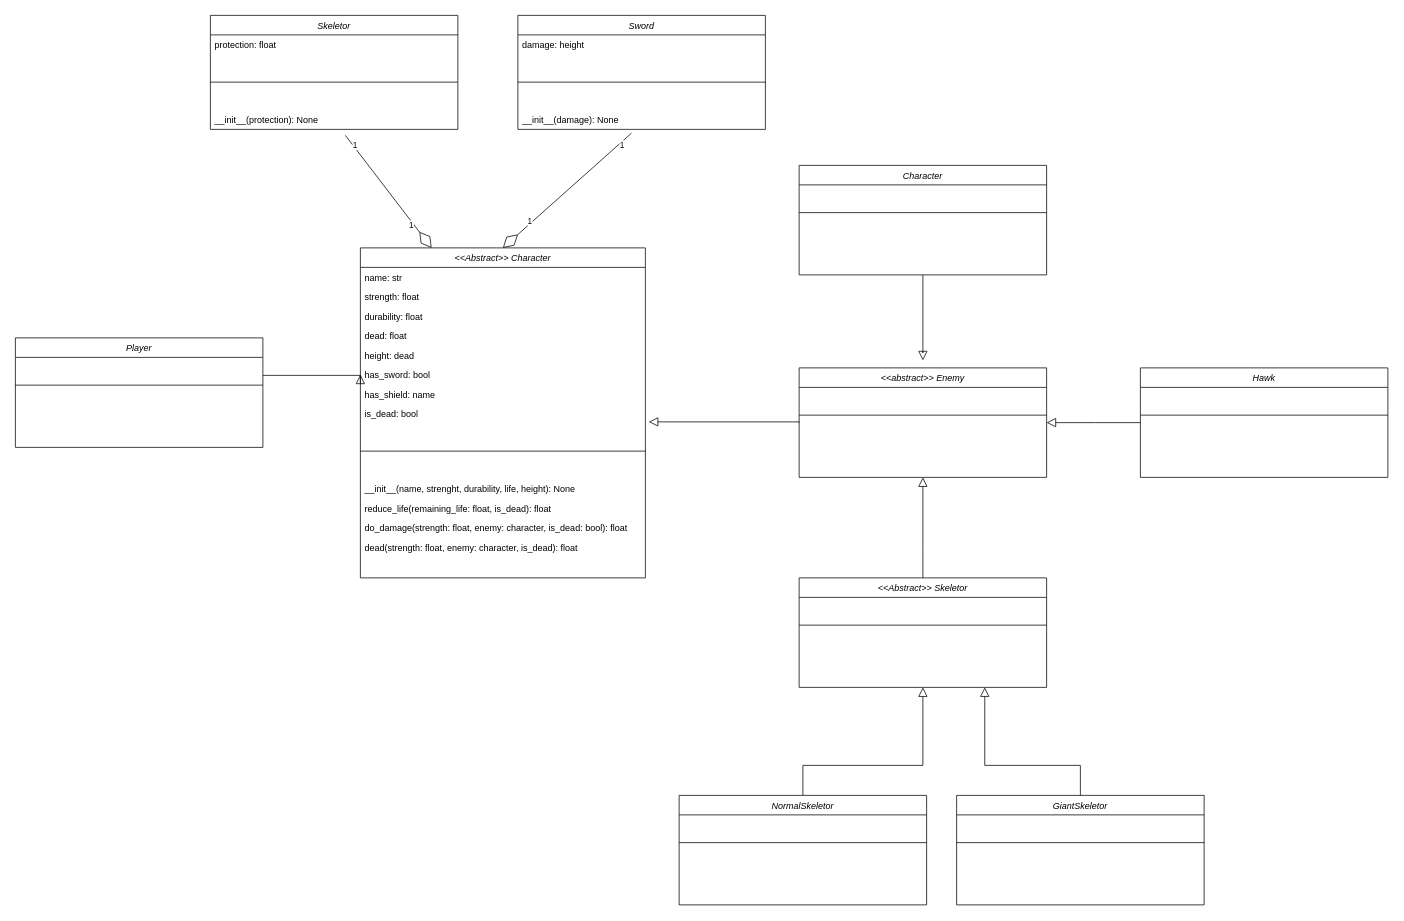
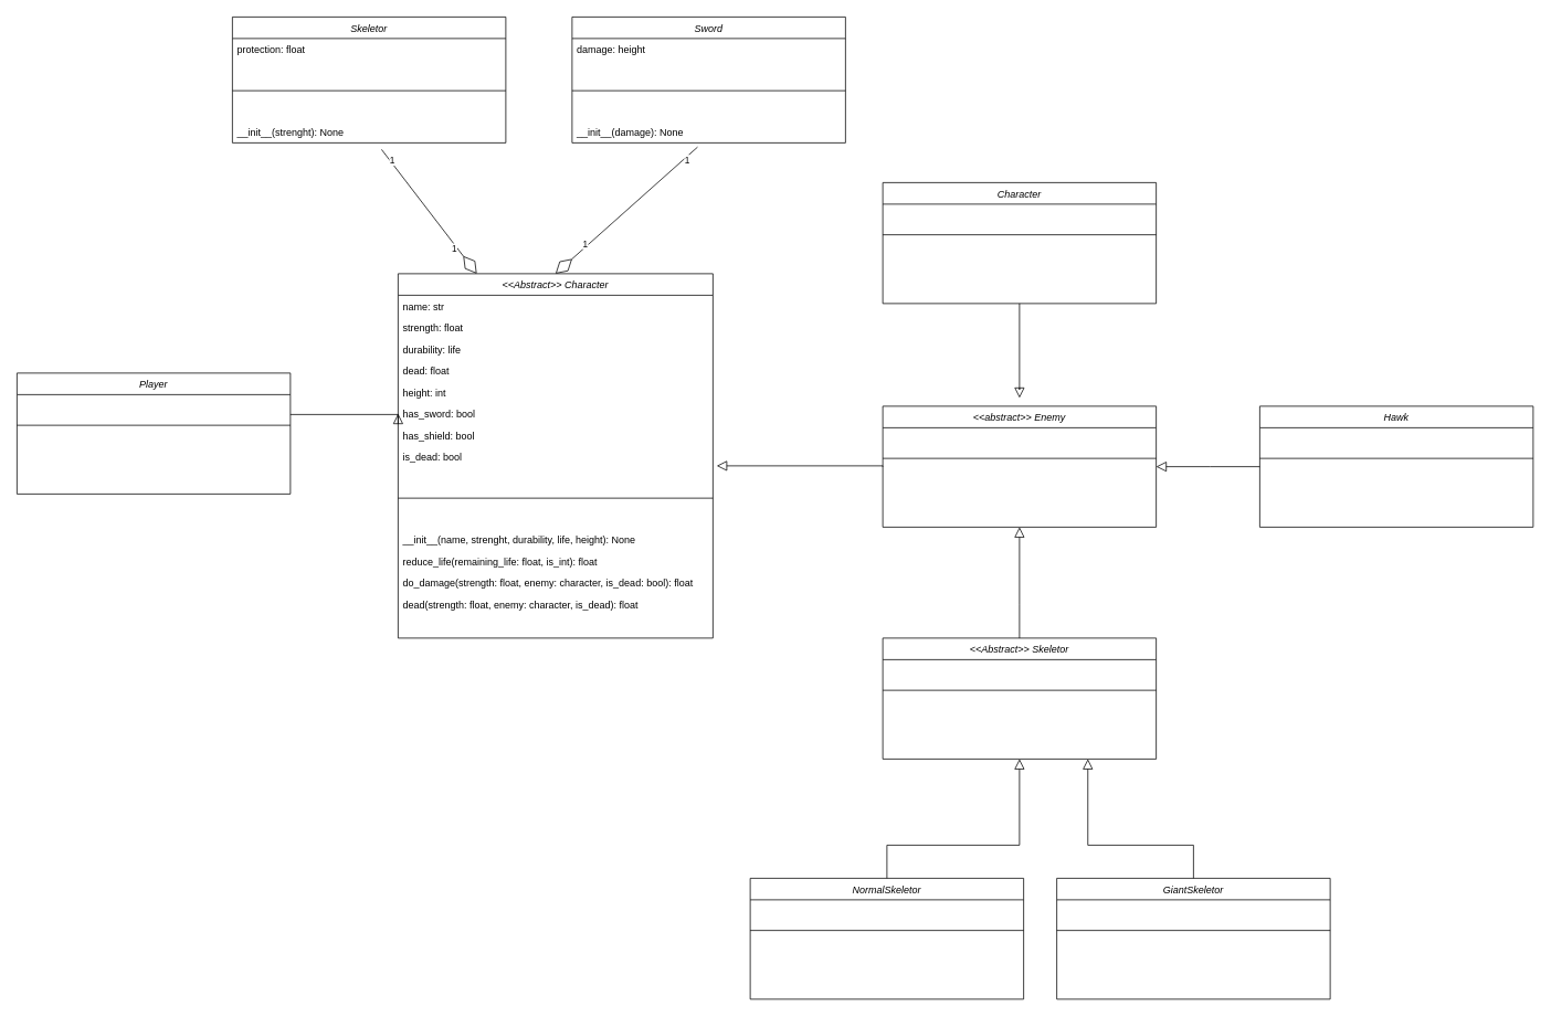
  <mxCell id="0" />
  <mxCell id="1" parent="0" />
  <mxCell id="2" value="&lt;&lt;Abstract&gt;&gt; Character" style="swimlane;fontStyle=2;align=center;verticalAlign=top;childLayout=stackLayout;horizontal=1;startSize=26;horizontalStack=0;resizeParent=1;resizeLast=0;collapsible=1;marginBottom=0;rounded=0;shadow=0;strokeWidth=1;" parent="1" vertex="1"><mxGeometry x="480" y="330" width="380" height="440" as="geometry"><mxRectangle x="220" y="120" width="160" height="26" as="alternateBounds" /></mxGeometry></mxCell>
  <mxCell id="3" value="name: str" style="text;align=left;verticalAlign=top;spacingLeft=4;spacingRight=4;overflow=hidden;rotatable=0;points=[[0,0.5],[1,0.5]];portConstraint=eastwest;" parent="2" vertex="1"><mxGeometry y="26" width="380" height="26" as="geometry" /></mxCell>
  <mxCell id="4" value="strength: float" style="text;align=left;verticalAlign=top;spacingLeft=4;spacingRight=4;overflow=hidden;rotatable=0;points=[[0,0.5],[1,0.5]];portConstraint=eastwest;rounded=0;shadow=0;html=0;" parent="2" vertex="1"><mxGeometry y="52" width="380" height="26" as="geometry" /></mxCell>
- <mxCell id="5" value="durability: float" style="text;align=left;verticalAlign=top;spacingLeft=4;spacingRight=4;overflow=hidden;rotatable=0;points=[[0,0.5],[1,0.5]];portConstraint=eastwest;rounded=0;shadow=0;html=0;" parent="2" vertex="1"><mxGeometry y="78" width="380" height="26" as="geometry" /></mxCell>
+ <mxCell id="5" value="durability: life" style="text;align=left;verticalAlign=top;spacingLeft=4;spacingRight=4;overflow=hidden;rotatable=0;points=[[0,0.5],[1,0.5]];portConstraint=eastwest;rounded=0;shadow=0;html=0;" parent="2" vertex="1"><mxGeometry y="78" width="380" height="26" as="geometry" /></mxCell>
  <mxCell id="6" value="dead: float" style="text;align=left;verticalAlign=top;spacingLeft=4;spacingRight=4;overflow=hidden;rotatable=0;points=[[0,0.5],[1,0.5]];portConstraint=eastwest;rounded=0;shadow=0;html=0;" vertex="1" parent="2"><mxGeometry y="104" width="380" height="26" as="geometry" /></mxCell>
- <mxCell id="7" value="height: dead" style="text;align=left;verticalAlign=top;spacingLeft=4;spacingRight=4;overflow=hidden;rotatable=0;points=[[0,0.5],[1,0.5]];portConstraint=eastwest;rounded=0;shadow=0;html=0;" vertex="1" parent="2"><mxGeometry y="130" width="380" height="26" as="geometry" /></mxCell>
+ <mxCell id="7" value="height: int" style="text;align=left;verticalAlign=top;spacingLeft=4;spacingRight=4;overflow=hidden;rotatable=0;points=[[0,0.5],[1,0.5]];portConstraint=eastwest;rounded=0;shadow=0;html=0;" vertex="1" parent="2"><mxGeometry y="130" width="380" height="26" as="geometry" /></mxCell>
  <mxCell id="8" value="has_sword: bool" style="text;align=left;verticalAlign=top;spacingLeft=4;spacingRight=4;overflow=hidden;rotatable=0;points=[[0,0.5],[1,0.5]];portConstraint=eastwest;rounded=0;shadow=0;html=0;" vertex="1" parent="2"><mxGeometry y="156" width="380" height="26" as="geometry" /></mxCell>
- <mxCell id="9" value="has_shield: name" style="text;align=left;verticalAlign=top;spacingLeft=4;spacingRight=4;overflow=hidden;rotatable=0;points=[[0,0.5],[1,0.5]];portConstraint=eastwest;rounded=0;shadow=0;html=0;" vertex="1" parent="2"><mxGeometry y="182" width="380" height="26" as="geometry" /></mxCell>
+ <mxCell id="9" value="has_shield: bool" style="text;align=left;verticalAlign=top;spacingLeft=4;spacingRight=4;overflow=hidden;rotatable=0;points=[[0,0.5],[1,0.5]];portConstraint=eastwest;rounded=0;shadow=0;html=0;" vertex="1" parent="2"><mxGeometry y="182" width="380" height="26" as="geometry" /></mxCell>
  <mxCell id="10" value="is_dead: bool" style="text;align=left;verticalAlign=top;spacingLeft=4;spacingRight=4;overflow=hidden;rotatable=0;points=[[0,0.5],[1,0.5]];portConstraint=eastwest;rounded=0;shadow=0;html=0;" vertex="1" parent="2"><mxGeometry y="208" width="380" height="26" as="geometry" /></mxCell>
  <mxCell id="11" value="" style="line;html=1;strokeWidth=1;align=left;verticalAlign=middle;spacingTop=-1;spacingLeft=3;spacingRight=3;rotatable=0;labelPosition=right;points=[];portConstraint=eastwest;" parent="2" vertex="1"><mxGeometry y="234" width="380" height="74" as="geometry" /></mxCell>
  <mxCell id="12" value="__init__(name, strenght, durability, life, height): None" style="text;align=left;verticalAlign=top;spacingLeft=4;spacingRight=4;overflow=hidden;rotatable=0;points=[[0,0.5],[1,0.5]];portConstraint=eastwest;rounded=0;shadow=0;html=0;" vertex="1" parent="2"><mxGeometry y="308" width="380" height="26" as="geometry" /></mxCell>
- <mxCell id="13" value="reduce_life(remaining_life: float, is_dead): float" style="text;align=left;verticalAlign=top;spacingLeft=4;spacingRight=4;overflow=hidden;rotatable=0;points=[[0,0.5],[1,0.5]];portConstraint=eastwest;rounded=0;shadow=0;html=0;" vertex="1" parent="2"><mxGeometry y="334" width="380" height="26" as="geometry" /></mxCell>
+ <mxCell id="13" value="reduce_life(remaining_life: float, is_int): float" style="text;align=left;verticalAlign=top;spacingLeft=4;spacingRight=4;overflow=hidden;rotatable=0;points=[[0,0.5],[1,0.5]];portConstraint=eastwest;rounded=0;shadow=0;html=0;" vertex="1" parent="2"><mxGeometry y="334" width="380" height="26" as="geometry" /></mxCell>
  <mxCell id="14" value="do_damage(strength: float, enemy: character, is_dead: bool): float" style="text;align=left;verticalAlign=top;spacingLeft=4;spacingRight=4;overflow=hidden;rotatable=0;points=[[0,0.5],[1,0.5]];portConstraint=eastwest;rounded=0;shadow=0;html=0;" vertex="1" parent="2"><mxGeometry y="360" width="380" height="26" as="geometry" /></mxCell>
  <mxCell id="15" value="dead(strength: float, enemy: character, is_dead): float" style="text;align=left;verticalAlign=top;spacingLeft=4;spacingRight=4;overflow=hidden;rotatable=0;points=[[0,0.5],[1,0.5]];portConstraint=eastwest;rounded=0;shadow=0;html=0;" vertex="1" parent="2"><mxGeometry y="386" width="380" height="26" as="geometry" /></mxCell>
  <mxCell id="16" value="&lt;&lt;Abstract&gt;&gt; Skeletor" style="swimlane;fontStyle=2;align=center;verticalAlign=top;childLayout=stackLayout;horizontal=1;startSize=26;horizontalStack=0;resizeParent=1;resizeLast=0;collapsible=1;marginBottom=0;rounded=0;shadow=0;strokeWidth=1;" vertex="1" parent="1"><mxGeometry x="1065" y="770" width="330" height="146" as="geometry"><mxRectangle x="220" y="120" width="160" height="26" as="alternateBounds" /></mxGeometry></mxCell>
  <mxCell id="17" value="" style="line;html=1;strokeWidth=1;align=left;verticalAlign=middle;spacingTop=-1;spacingLeft=3;spacingRight=3;rotatable=0;labelPosition=right;points=[];portConstraint=eastwest;" vertex="1" parent="16"><mxGeometry y="26" width="330" height="74" as="geometry" /></mxCell>
  <mxCell id="18" value="" style="endArrow=block;endSize=10;endFill=0;shadow=0;strokeWidth=1;rounded=0;edgeStyle=elbowEdgeStyle;elbow=vertical;exitX=0;exitY=0.5;exitDx=0;exitDy=0;entryX=1.012;entryY=0.911;entryDx=0;entryDy=0;entryPerimeter=0;" edge="1" parent="1" source="36" target="10"><mxGeometry width="160" relative="1" as="geometry"><mxPoint x="1010" y="503" as="sourcePoint" /><mxPoint x="860" y="530" as="targetPoint" /></mxGeometry></mxCell>
  <mxCell id="19" value="NormalSkeletor" style="swimlane;fontStyle=2;align=center;verticalAlign=top;childLayout=stackLayout;horizontal=1;startSize=26;horizontalStack=0;resizeParent=1;resizeLast=0;collapsible=1;marginBottom=0;rounded=0;shadow=0;strokeWidth=1;" vertex="1" parent="1"><mxGeometry x="905" y="1060" width="330" height="146" as="geometry"><mxRectangle x="220" y="120" width="160" height="26" as="alternateBounds" /></mxGeometry></mxCell>
  <mxCell id="20" value="" style="line;html=1;strokeWidth=1;align=left;verticalAlign=middle;spacingTop=-1;spacingLeft=3;spacingRight=3;rotatable=0;labelPosition=right;points=[];portConstraint=eastwest;" vertex="1" parent="19"><mxGeometry y="26" width="330" height="74" as="geometry" /></mxCell>
  <mxCell id="21" value="GiantSkeletor" style="swimlane;fontStyle=2;align=center;verticalAlign=top;childLayout=stackLayout;horizontal=1;startSize=26;horizontalStack=0;resizeParent=1;resizeLast=0;collapsible=1;marginBottom=0;rounded=0;shadow=0;strokeWidth=1;" vertex="1" parent="1"><mxGeometry x="1275" y="1060" width="330" height="146" as="geometry"><mxRectangle x="220" y="120" width="160" height="26" as="alternateBounds" /></mxGeometry></mxCell>
  <mxCell id="22" value="" style="line;html=1;strokeWidth=1;align=left;verticalAlign=middle;spacingTop=-1;spacingLeft=3;spacingRight=3;rotatable=0;labelPosition=right;points=[];portConstraint=eastwest;" vertex="1" parent="21"><mxGeometry y="26" width="330" height="74" as="geometry" /></mxCell>
  <mxCell id="23" value="" style="endArrow=block;endSize=10;endFill=0;shadow=0;strokeWidth=1;rounded=0;edgeStyle=elbowEdgeStyle;elbow=vertical;entryX=0.5;entryY=1;entryDx=0;entryDy=0;exitX=0.5;exitY=0;exitDx=0;exitDy=0;" edge="1" parent="1" source="19" target="16"><mxGeometry width="160" relative="1" as="geometry"><mxPoint x="1140" y="1000" as="sourcePoint" /><mxPoint x="1000" y="1000" as="targetPoint" /><Array as="points"><mxPoint x="1025" y="1020" /></Array></mxGeometry></mxCell>
  <mxCell id="24" value="" style="endArrow=block;endSize=10;endFill=0;shadow=0;strokeWidth=1;rounded=0;edgeStyle=elbowEdgeStyle;elbow=vertical;exitX=0.5;exitY=0;exitDx=0;exitDy=0;entryX=0.75;entryY=1;entryDx=0;entryDy=0;" edge="1" parent="1" source="21" target="16"><mxGeometry width="160" relative="1" as="geometry"><mxPoint x="1355" y="1000.19" as="sourcePoint" /><mxPoint x="1105" y="930" as="targetPoint" /><Array as="points"><mxPoint x="1285" y="1020" /><mxPoint x="1195" y="940" /></Array></mxGeometry></mxCell>
  <mxCell id="25" value="Player" style="swimlane;fontStyle=2;align=center;verticalAlign=top;childLayout=stackLayout;horizontal=1;startSize=26;horizontalStack=0;resizeParent=1;resizeLast=0;collapsible=1;marginBottom=0;rounded=0;shadow=0;strokeWidth=1;" vertex="1" parent="1"><mxGeometry x="20" y="450" width="330" height="146" as="geometry"><mxRectangle x="220" y="120" width="160" height="26" as="alternateBounds" /></mxGeometry></mxCell>
  <mxCell id="26" value="" style="line;html=1;strokeWidth=1;align=left;verticalAlign=middle;spacingTop=-1;spacingLeft=3;spacingRight=3;rotatable=0;labelPosition=right;points=[];portConstraint=eastwest;" vertex="1" parent="25"><mxGeometry y="26" width="330" height="74" as="geometry" /></mxCell>
  <mxCell id="27" value="" style="endArrow=block;endSize=10;endFill=0;shadow=0;strokeWidth=1;rounded=0;edgeStyle=elbowEdgeStyle;elbow=vertical;entryX=0;entryY=0.5;entryDx=0;entryDy=0;" edge="1" parent="1" target="8"><mxGeometry width="160" relative="1" as="geometry"><mxPoint x="350" y="500" as="sourcePoint" /><mxPoint x="870" y="512.71" as="targetPoint" /></mxGeometry></mxCell>
  <mxCell id="28" value="Sword" style="swimlane;fontStyle=2;align=center;verticalAlign=top;childLayout=stackLayout;horizontal=1;startSize=26;horizontalStack=0;resizeParent=1;resizeLast=0;collapsible=1;marginBottom=0;rounded=0;shadow=0;strokeWidth=1;" vertex="1" parent="1"><mxGeometry x="690" y="20" width="330" height="152" as="geometry"><mxRectangle x="220" y="120" width="160" height="26" as="alternateBounds" /></mxGeometry></mxCell>
  <mxCell id="29" value="damage: height" style="text;align=left;verticalAlign=top;spacingLeft=4;spacingRight=4;overflow=hidden;rotatable=0;points=[[0,0.5],[1,0.5]];portConstraint=eastwest;" vertex="1" parent="28"><mxGeometry y="26" width="330" height="26" as="geometry" /></mxCell>
  <mxCell id="30" value="" style="line;html=1;strokeWidth=1;align=left;verticalAlign=middle;spacingTop=-1;spacingLeft=3;spacingRight=3;rotatable=0;labelPosition=right;points=[];portConstraint=eastwest;" vertex="1" parent="28"><mxGeometry y="52" width="330" height="74" as="geometry" /></mxCell>
  <mxCell id="31" value="__init__(damage): None" style="text;align=left;verticalAlign=top;spacingLeft=4;spacingRight=4;overflow=hidden;rotatable=0;points=[[0,0.5],[1,0.5]];portConstraint=eastwest;rounded=0;shadow=0;html=0;" vertex="1" parent="28"><mxGeometry y="126" width="330" height="26" as="geometry" /></mxCell>
  <mxCell id="32" value="Skeletor" style="swimlane;fontStyle=2;align=center;verticalAlign=top;childLayout=stackLayout;horizontal=1;startSize=26;horizontalStack=0;resizeParent=1;resizeLast=0;collapsible=1;marginBottom=0;rounded=0;shadow=0;strokeWidth=1;" vertex="1" parent="1"><mxGeometry x="280" y="20" width="330" height="152" as="geometry"><mxRectangle x="220" y="120" width="160" height="26" as="alternateBounds" /></mxGeometry></mxCell>
  <mxCell id="33" value="protection: float" style="text;align=left;verticalAlign=top;spacingLeft=4;spacingRight=4;overflow=hidden;rotatable=0;points=[[0,0.5],[1,0.5]];portConstraint=eastwest;" vertex="1" parent="32"><mxGeometry y="26" width="330" height="26" as="geometry" /></mxCell>
  <mxCell id="34" value="" style="line;html=1;strokeWidth=1;align=left;verticalAlign=middle;spacingTop=-1;spacingLeft=3;spacingRight=3;rotatable=0;labelPosition=right;points=[];portConstraint=eastwest;" vertex="1" parent="32"><mxGeometry y="52" width="330" height="74" as="geometry" /></mxCell>
- <mxCell id="35" value="__init__(protection): None" style="text;align=left;verticalAlign=top;spacingLeft=4;spacingRight=4;overflow=hidden;rotatable=0;points=[[0,0.5],[1,0.5]];portConstraint=eastwest;rounded=0;shadow=0;html=0;" vertex="1" parent="32"><mxGeometry y="126" width="330" height="26" as="geometry" /></mxCell>
+ <mxCell id="35" value="__init__(strenght): None" style="text;align=left;verticalAlign=top;spacingLeft=4;spacingRight=4;overflow=hidden;rotatable=0;points=[[0,0.5],[1,0.5]];portConstraint=eastwest;rounded=0;shadow=0;html=0;" vertex="1" parent="32"><mxGeometry y="126" width="330" height="26" as="geometry" /></mxCell>
  <mxCell id="36" value="&lt;&lt;abstract&gt;&gt; Enemy" style="swimlane;fontStyle=2;align=center;verticalAlign=top;childLayout=stackLayout;horizontal=1;startSize=26;horizontalStack=0;resizeParent=1;resizeLast=0;collapsible=1;marginBottom=0;rounded=0;shadow=0;strokeWidth=1;" vertex="1" parent="1"><mxGeometry x="1065" y="490" width="330" height="146" as="geometry"><mxRectangle x="220" y="120" width="160" height="26" as="alternateBounds" /></mxGeometry></mxCell>
  <mxCell id="37" value="" style="line;html=1;strokeWidth=1;align=left;verticalAlign=middle;spacingTop=-1;spacingLeft=3;spacingRight=3;rotatable=0;labelPosition=right;points=[];portConstraint=eastwest;" vertex="1" parent="36"><mxGeometry y="26" width="330" height="74" as="geometry" /></mxCell>
  <mxCell id="38" value="Hawk" style="swimlane;fontStyle=2;align=center;verticalAlign=top;childLayout=stackLayout;horizontal=1;startSize=26;horizontalStack=0;resizeParent=1;resizeLast=0;collapsible=1;marginBottom=0;rounded=0;shadow=0;strokeWidth=1;" vertex="1" parent="1"><mxGeometry x="1520" y="490" width="330" height="146" as="geometry"><mxRectangle x="220" y="120" width="160" height="26" as="alternateBounds" /></mxGeometry></mxCell>
  <mxCell id="39" value="" style="line;html=1;strokeWidth=1;align=left;verticalAlign=middle;spacingTop=-1;spacingLeft=3;spacingRight=3;rotatable=0;labelPosition=right;points=[];portConstraint=eastwest;" vertex="1" parent="38"><mxGeometry y="26" width="330" height="74" as="geometry" /></mxCell>
  <mxCell id="40" value="" style="endArrow=block;endSize=10;endFill=0;shadow=0;strokeWidth=1;rounded=0;edgeStyle=elbowEdgeStyle;elbow=vertical;entryX=0.5;entryY=1;entryDx=0;entryDy=0;exitX=0.5;exitY=0;exitDx=0;exitDy=0;" edge="1" parent="1" source="16" target="36"><mxGeometry width="160" relative="1" as="geometry"><mxPoint x="1500" y="1030" as="sourcePoint" /><mxPoint x="1333" y="936" as="targetPoint" /><Array as="points"><mxPoint x="1310" y="730" /><mxPoint x="1305" y="1040" /><mxPoint x="1215" y="960" /></Array></mxGeometry></mxCell>
  <mxCell id="41" value="" style="endArrow=block;endSize=10;endFill=0;shadow=0;strokeWidth=1;rounded=0;edgeStyle=elbowEdgeStyle;elbow=vertical;entryX=1;entryY=0.5;entryDx=0;entryDy=0;exitX=0;exitY=0.5;exitDx=0;exitDy=0;" edge="1" parent="1" source="38" target="36"><mxGeometry width="160" relative="1" as="geometry"><mxPoint x="1240" y="780" as="sourcePoint" /><mxPoint x="1240" y="646" as="targetPoint" /><Array as="points"><mxPoint x="1460" y="563" /><mxPoint x="1315" y="1050" /><mxPoint x="1225" y="970" /></Array></mxGeometry></mxCell>
  <mxCell id="42" value="" style="endArrow=diamondThin;endFill=0;endSize=24;html=1;rounded=0;entryX=0.25;entryY=0;entryDx=0;entryDy=0;" edge="1" parent="1" target="2"><mxGeometry width="160" relative="1" as="geometry"><mxPoint x="460" y="180" as="sourcePoint" /><mxPoint x="370" as="targetPoint" y="240" /></mxGeometry></mxCell>
  <mxCell id="43" value="1" style="edgeLabel;html=1;align=center;verticalAlign=middle;resizable=0;points=[];" vertex="1" connectable="0" parent="42"><mxGeometry x="-0.816" y="2" relative="1" as="geometry"><mxPoint x="1" as="offset" /></mxGeometry></mxCell>
  <mxCell id="44" value="1" style="edgeLabel;html=1;align=center;verticalAlign=middle;resizable=0;points=[];" vertex="1" connectable="0" parent="42"><mxGeometry x="0.561" y="-3" relative="1" as="geometry"><mxPoint as="offset" /></mxGeometry></mxCell>
  <mxCell id="45" value="" style="endArrow=diamondThin;endFill=0;endSize=24;html=1;rounded=0;entryX=0.5;entryY=0;entryDx=0;entryDy=0;exitX=0.459;exitY=1.195;exitDx=0;exitDy=0;exitPerimeter=0;" edge="1" parent="1" source="31" target="2"><mxGeometry width="160" relative="1" as="geometry"><mxPoint x="880" y="190" as="sourcePoint" /><mxPoint x="995" y="340" as="targetPoint" /></mxGeometry></mxCell>
  <mxCell id="46" value="1" style="edgeLabel;html=1;align=center;verticalAlign=middle;resizable=0;points=[];" vertex="1" connectable="0" parent="45"><mxGeometry x="-0.816" y="2" relative="1" as="geometry"><mxPoint x="1" as="offset" /></mxGeometry></mxCell>
  <mxCell id="47" value="1" style="edgeLabel;html=1;align=center;verticalAlign=middle;resizable=0;points=[];" vertex="1" connectable="0" parent="45"><mxGeometry x="0.561" y="-3" relative="1" as="geometry"><mxPoint as="offset" /></mxGeometry></mxCell>
  <mxCell id="48" value="Character" style="swimlane;fontStyle=2;align=center;verticalAlign=top;childLayout=stackLayout;horizontal=1;startSize=26;horizontalStack=0;resizeParent=1;resizeLast=0;collapsible=1;marginBottom=0;rounded=0;shadow=0;strokeWidth=1;" vertex="1" parent="1"><mxGeometry x="1065" y="220" width="330" height="146" as="geometry"><mxRectangle x="220" y="120" width="160" height="26" as="alternateBounds" /></mxGeometry></mxCell>
  <mxCell id="49" value="" style="line;html=1;strokeWidth=1;align=left;verticalAlign=middle;spacingTop=-1;spacingLeft=3;spacingRight=3;rotatable=0;labelPosition=right;points=[];portConstraint=eastwest;" vertex="1" parent="48"><mxGeometry y="26" width="330" height="74" as="geometry" /></mxCell>
  <mxCell id="50" value="" style="endArrow=block;endSize=10;endFill=0;shadow=0;strokeWidth=1;rounded=0;edgeStyle=elbowEdgeStyle;elbow=vertical;exitX=0.5;exitY=1;exitDx=0;exitDy=0;" edge="1" parent="1" source="48"><mxGeometry width="160" relative="1" as="geometry"><mxPoint x="1530" y="573" as="sourcePoint" /><mxPoint x="1230" y="480" as="targetPoint" /><Array as="points"><mxPoint x="1400" y="470" /><mxPoint x="1220" y="440" /><mxPoint x="1470" y="573" /><mxPoint x="1325" y="1060" /><mxPoint x="1235" y="980" /></Array></mxGeometry></mxCell>
